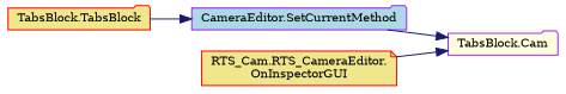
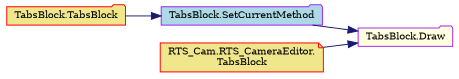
  digraph {
    fontname="DejaVu Serif"
    rankdir=RL
    node [color=purple fillcolor=khaki fontname="DejaVu Serif" fontsize=10 shape=folder style=filled]
    edge [color=midnightblue dir=back fontname="DejaVu Serif" fontsize=10 labelfontname=Helvetica labelfontsize=10 style=solid]
-   n1 [fillcolor=lightblue fontcolor=black height=0.2 label="CameraEditor.SetCurrentMethod" width=0.4]
+   n1 [fillcolor=lightblue fontcolor=black height=0.2 label="TabsBlock.SetCurrentMethod" width=0.4]
    n2 [color=red height=0.2 label="TabsBlock.TabsBlock" width=0.4]
-   n3 [fillcolor=lightyellow height=0.2 label="TabsBlock.Cam" width=0.4]
-   n4 [color=red height=0.2 label="RTS_Cam.RTS_CameraEditor.\lOnInspectorGUI" shape=note width=0.4]
+   n3 [fillcolor=lightyellow height=0.2 label="TabsBlock.Draw" width=0.4]
+   n4 [color=red height=0.2 label="RTS_Cam.RTS_CameraEditor.\lTabsBlock" shape=note width=0.4]
    n1 -> n2
    n3 -> n1
    n3 -> n4
  }
